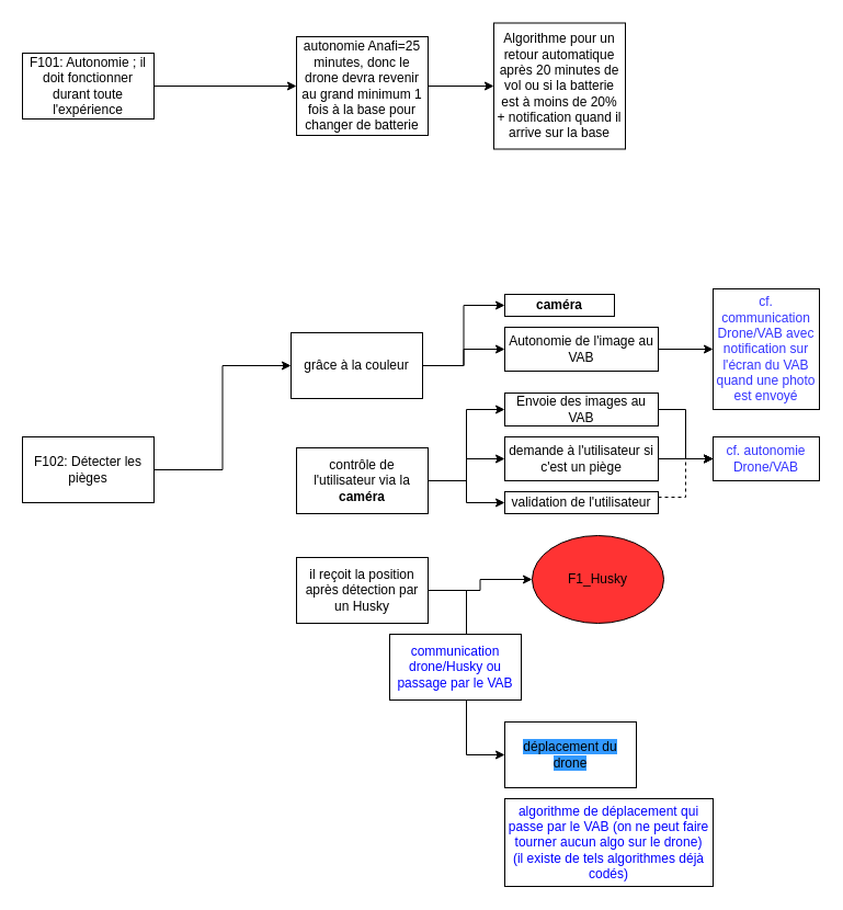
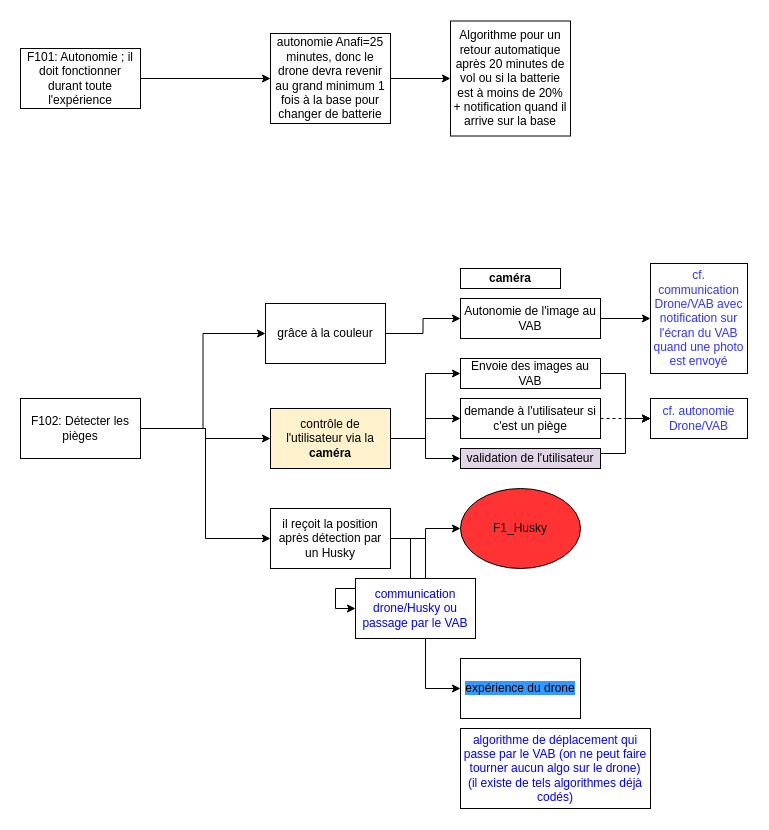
  <mxCell id="0" />
  <mxCell id="1" parent="0" />
  <mxCell id="2" style="edgeStyle=orthogonalEdgeStyle;rounded=0;orthogonalLoop=1;jettySize=auto;html=1;exitX=1;exitY=0.5;exitDx=0;exitDy=0;entryX=0;entryY=0.5;entryDx=0;entryDy=0;" parent="1" source="5" target="8" edge="1"><mxGeometry relative="1" as="geometry" /></mxCell>
+ <mxCell id="3" style="edgeStyle=orthogonalEdgeStyle;rounded=0;orthogonalLoop=1;jettySize=auto;html=1;exitX=1;exitY=0.5;exitDx=0;exitDy=0;entryX=0;entryY=0.5;entryDx=0;entryDy=0;" parent="1" source="5" target="12" edge="1"><mxGeometry relative="1" as="geometry" /></mxCell>
+ <mxCell id="4" style="edgeStyle=orthogonalEdgeStyle;rounded=0;orthogonalLoop=1;jettySize=auto;html=1;exitX=1;exitY=0.5;exitDx=0;exitDy=0;entryX=0;entryY=0.5;entryDx=0;entryDy=0;" parent="1" source="5" target="16" edge="1"><mxGeometry relative="1" as="geometry" /></mxCell>
  <mxCell id="5" value="F102: Détecter les pièges" style="rounded=0;whiteSpace=wrap;html=1;" parent="1" vertex="1"><mxGeometry x="20" y="398" width="120" height="60" as="geometry" /></mxCell>
- <mxCell id="6" style="edgeStyle=orthogonalEdgeStyle;rounded=0;orthogonalLoop=1;jettySize=auto;html=1;exitX=1;exitY=0.5;exitDx=0;exitDy=0;entryX=0;entryY=0.5;entryDx=0;entryDy=0;fontColor=#000000;" parent="1" source="8" target="23" edge="1"><mxGeometry relative="1" as="geometry" /></mxCell>
  <mxCell id="7" style="edgeStyle=orthogonalEdgeStyle;rounded=0;orthogonalLoop=1;jettySize=auto;html=1;exitX=1;exitY=0.5;exitDx=0;exitDy=0;entryX=0;entryY=0.5;entryDx=0;entryDy=0;fontColor=#000000;" parent="1" source="8" target="25" edge="1"><mxGeometry relative="1" as="geometry" /></mxCell>
  <mxCell id="8" value="grâce à la couleur" style="rounded=0;whiteSpace=wrap;html=1;" parent="1" vertex="1"><mxGeometry x="265" y="303" width="120" height="60" as="geometry" /></mxCell>
  <mxCell id="9" style="edgeStyle=orthogonalEdgeStyle;rounded=0;orthogonalLoop=1;jettySize=auto;html=1;exitX=1;exitY=0.5;exitDx=0;exitDy=0;entryX=0;entryY=0.5;entryDx=0;entryDy=0;fontColor=#000000;" parent="1" source="12" target="19" edge="1"><mxGeometry relative="1" as="geometry" /></mxCell>
  <mxCell id="10" style="edgeStyle=orthogonalEdgeStyle;rounded=0;orthogonalLoop=1;jettySize=auto;html=1;exitX=1;exitY=0.5;exitDx=0;exitDy=0;entryX=0;entryY=0.5;entryDx=0;entryDy=0;fontColor=#000000;" parent="1" source="12" target="21" edge="1"><mxGeometry relative="1" as="geometry" /></mxCell>
  <mxCell id="11" style="edgeStyle=orthogonalEdgeStyle;rounded=0;orthogonalLoop=1;jettySize=auto;html=1;entryX=0;entryY=0.5;entryDx=0;entryDy=0;" parent="1" source="12" target="35" edge="1"><mxGeometry relative="1" as="geometry" /></mxCell>
- <mxCell id="12" value="contrôle de l'utilisateur via la &lt;b&gt;caméra&lt;/b&gt;" style="rounded=0;whiteSpace=wrap;html=1;" parent="1" vertex="1"><mxGeometry x="270" y="408" width="120" height="60" as="geometry" /></mxCell>
+ <mxCell id="12" value="contrôle de l'utilisateur via la &lt;b&gt;caméra&lt;/b&gt;" style="rounded=0;whiteSpace=wrap;html=1;fillColor=#fff2cc;" parent="1" vertex="1"><mxGeometry x="270" y="408" width="120" height="60" as="geometry" /></mxCell>
  <mxCell id="13" style="edgeStyle=orthogonalEdgeStyle;rounded=0;orthogonalLoop=1;jettySize=auto;html=1;exitX=1;exitY=0.5;exitDx=0;exitDy=0;entryX=0;entryY=0.5;entryDx=0;entryDy=0;fontColor=#FF3333;" parent="1" source="16" target="17" edge="1"><mxGeometry relative="1" as="geometry" /></mxCell>
+ <mxCell id="14" style="edgeStyle=orthogonalEdgeStyle;rounded=0;orthogonalLoop=1;jettySize=auto;html=1;exitX=1;exitY=0.5;exitDx=0;exitDy=0;entryX=0;entryY=0.5;entryDx=0;entryDy=0;fontColor=#0000FF;" parent="1" source="16" target="26" edge="1"><mxGeometry relative="1" as="geometry" /></mxCell>
  <mxCell id="15" style="edgeStyle=orthogonalEdgeStyle;rounded=0;orthogonalLoop=1;jettySize=auto;html=1;exitX=1;exitY=0.5;exitDx=0;exitDy=0;entryX=0;entryY=0.5;entryDx=0;entryDy=0;fontColor=#000000;" parent="1" source="16" target="27" edge="1"><mxGeometry relative="1" as="geometry" /></mxCell>
  <mxCell id="16" value="il reçoit la position après détection par un Husky" style="rounded=0;whiteSpace=wrap;html=1;" parent="1" vertex="1"><mxGeometry x="270" y="508" width="120" height="60" as="geometry" /></mxCell>
- <mxCell id="17" value="F1_Husky" style="ellipse;whiteSpace=wrap;html=1;fillColor=#FF3333;" parent="1" vertex="1"><mxGeometry x="485" y="488" width="120" height="80" as="geometry" /></mxCell>
- <mxCell id="18" style="edgeStyle=orthogonalEdgeStyle;rounded=0;orthogonalLoop=1;jettySize=auto;html=1;exitX=1;exitY=0.5;exitDx=0;exitDy=0;entryX=0;entryY=0.5;entryDx=0;entryDy=0;fontColor=#3333FF;" parent="1" source="19" target="22" edge="1"><mxGeometry relative="1" as="geometry" /></mxCell>
+ <mxCell id="17" value="F1_Husky" style="ellipse;whiteSpace=wrap;html=1;fillColor=#FF3333;" parent="1" vertex="1"><mxGeometry x="460" y="488" width="120" height="80" as="geometry" /></mxCell>
+ <mxCell id="18" style="edgeStyle=orthogonalEdgeStyle;rounded=0;orthogonalLoop=1;jettySize=auto;html=1;exitX=1;exitY=0.5;exitDx=0;exitDy=0;entryX=0;entryY=0.5;entryDx=0;entryDy=0;fontColor=#3333FF;dashed=1;" parent="1" source="19" target="22" edge="1"><mxGeometry relative="1" as="geometry" /></mxCell>
  <mxCell id="19" value="&lt;font color=&quot;#000000&quot;&gt;demande à l'utilisateur si c'est un piège&lt;/font&gt;" style="rounded=0;whiteSpace=wrap;html=1;fontColor=#FF3333;fillColor=#FFFFFF;" parent="1" vertex="1"><mxGeometry x="460" y="398" width="140" height="40" as="geometry" /></mxCell>
- <mxCell id="20" style="edgeStyle=orthogonalEdgeStyle;rounded=0;orthogonalLoop=1;jettySize=auto;html=1;exitX=1;exitY=0.25;exitDx=0;exitDy=0;entryX=0;entryY=0.5;entryDx=0;entryDy=0;dashed=1;" parent="1" source="21" target="22" edge="1"><mxGeometry relative="1" as="geometry" /></mxCell>
- <mxCell id="21" value="validation de l'utilisateur" style="rounded=0;whiteSpace=wrap;html=1;labelBackgroundColor=none;fontColor=#000000;fillColor=#FFFFFF;" parent="1" vertex="1"><mxGeometry x="460" y="448" width="140" height="20" as="geometry" /></mxCell>
+ <mxCell id="20" style="edgeStyle=orthogonalEdgeStyle;rounded=0;orthogonalLoop=1;jettySize=auto;html=1;exitX=1;exitY=0.25;exitDx=0;exitDy=0;entryX=0;entryY=0.5;entryDx=0;entryDy=0;" parent="1" source="21" target="22" edge="1"><mxGeometry relative="1" as="geometry" /></mxCell>
+ <mxCell id="21" value="validation de l'utilisateur" style="rounded=0;whiteSpace=wrap;html=1;labelBackgroundColor=none;fontColor=#000000;fillColor=#e1d5e7;" parent="1" vertex="1"><mxGeometry x="460" y="448" width="140" height="20" as="geometry" /></mxCell>
  <mxCell id="22" value="&lt;font color=&quot;#3333ff&quot;&gt;cf. autonomie Drone/VAB&lt;/font&gt;" style="rounded=0;whiteSpace=wrap;html=1;labelBackgroundColor=none;fontColor=#000000;fillColor=#FFFFFF;" parent="1" vertex="1"><mxGeometry x="650" y="398" width="97" height="40" as="geometry" /></mxCell>
  <mxCell id="23" value="&lt;font color=&quot;#000000&quot;&gt;&lt;b&gt;caméra&lt;/b&gt;&lt;/font&gt;" style="rounded=0;whiteSpace=wrap;html=1;labelBackgroundColor=none;fontColor=#3333FF;fillColor=#FFFFFF;" parent="1" vertex="1"><mxGeometry x="460" y="268" width="100" height="20" as="geometry" /></mxCell>
  <mxCell id="24" style="edgeStyle=orthogonalEdgeStyle;rounded=0;orthogonalLoop=1;jettySize=auto;html=1;exitX=1;exitY=0.5;exitDx=0;exitDy=0;entryX=0;entryY=0.5;entryDx=0;entryDy=0;" parent="1" source="25" target="36" edge="1"><mxGeometry relative="1" as="geometry" /></mxCell>
  <mxCell id="25" value="Autonomie de l'image au VAB" style="rounded=0;whiteSpace=wrap;html=1;labelBackgroundColor=none;fontColor=#000000;fillColor=#FFFFFF;" parent="1" vertex="1"><mxGeometry x="460" y="298" width="140" height="40" as="geometry" /></mxCell>
  <mxCell id="26" value="&lt;font color=&quot;#0000ff&quot;&gt;communication drone/Husky ou passage par le VAB&lt;/font&gt;" style="rounded=0;whiteSpace=wrap;html=1;labelBackgroundColor=none;fontColor=#000000;fillColor=#FFFFFF;" parent="1" vertex="1"><mxGeometry x="355" y="578" width="120" height="60" as="geometry" /></mxCell>
- <mxCell id="27" value="&lt;font color=&quot;#000000&quot; style=&quot;background-color: rgb(51 , 153 , 255)&quot;&gt;déplacement du drone&lt;/font&gt;" style="rounded=0;whiteSpace=wrap;html=1;labelBackgroundColor=none;fontColor=#0000FF;fillColor=#FFFFFF;" parent="1" vertex="1"><mxGeometry x="460" y="658" width="120" height="60" as="geometry" /></mxCell>
+ <mxCell id="27" value="&lt;font color=&quot;#000000&quot; style=&quot;background-color: rgb(51 , 153 , 255)&quot;&gt;expérience du drone&lt;/font&gt;" style="rounded=0;whiteSpace=wrap;html=1;labelBackgroundColor=none;fontColor=#0000FF;fillColor=#FFFFFF;" parent="1" vertex="1"><mxGeometry x="460" y="658" width="120" height="60" as="geometry" /></mxCell>
  <mxCell id="28" value="algorithme de déplacement qui passe par le VAB (on ne peut faire tourner aucun algo sur le drone)&lt;br&gt;(il existe de tels algorithmes déjà codés)" style="rounded=0;whiteSpace=wrap;html=1;labelBackgroundColor=none;fontColor=#0000FF;strokeColor=#000000;fillColor=default;" parent="1" vertex="1"><mxGeometry x="460" y="728" width="190" height="80" as="geometry" /></mxCell>
  <mxCell id="29" style="edgeStyle=orthogonalEdgeStyle;rounded=0;orthogonalLoop=1;jettySize=auto;html=1;exitX=1;exitY=0.5;exitDx=0;exitDy=0;" parent="1" source="30" target="32" edge="1"><mxGeometry relative="1" as="geometry" /></mxCell>
  <mxCell id="30" value="F101: Autonomie ; il doit fonctionner durant toute l'expérience" style="rounded=0;whiteSpace=wrap;html=1;" parent="1" vertex="1"><mxGeometry x="20" y="48" width="120" height="60" as="geometry" /></mxCell>
  <mxCell id="31" value="" style="edgeStyle=orthogonalEdgeStyle;rounded=0;orthogonalLoop=1;jettySize=auto;html=1;" parent="1" source="32" target="33" edge="1"><mxGeometry relative="1" as="geometry" /></mxCell>
  <mxCell id="32" value="autonomie Anafi=25 minutes, donc le drone devra revenir au grand minimum 1 fois à la base pour changer de batterie" style="rounded=0;whiteSpace=wrap;html=1;" parent="1" vertex="1"><mxGeometry x="270" y="33" width="120" height="90" as="geometry" /></mxCell>
  <mxCell id="33" value="Algorithme pour un retour automatique après 20 minutes de vol ou si la batterie est à moins de 20%&lt;br&gt;+ notification quand il arrive sur la base" style="rounded=0;whiteSpace=wrap;html=1;" parent="1" vertex="1"><mxGeometry x="450" y="20.5" width="120" height="115" as="geometry" /></mxCell>
  <mxCell id="34" style="edgeStyle=orthogonalEdgeStyle;rounded=0;orthogonalLoop=1;jettySize=auto;html=1;exitX=1;exitY=0.5;exitDx=0;exitDy=0;entryX=0;entryY=0.5;entryDx=0;entryDy=0;" parent="1" source="35" target="22" edge="1"><mxGeometry relative="1" as="geometry" /></mxCell>
  <mxCell id="35" value="Envoie des images au VAB" style="rounded=0;whiteSpace=wrap;html=1;" parent="1" vertex="1"><mxGeometry x="460" y="358" width="140" height="30" as="geometry" /></mxCell>
  <mxCell id="36" value="&lt;font color=&quot;#3333ff&quot;&gt;cf. communication Drone/VAB avec notification sur l'écran du VAB quand une photo est envoyé&lt;/font&gt;" style="rounded=0;whiteSpace=wrap;html=1;labelBackgroundColor=none;fontColor=#000000;fillColor=#FFFFFF;" parent="1" vertex="1"><mxGeometry x="650" y="263" width="97" height="110" as="geometry" /></mxCell>
